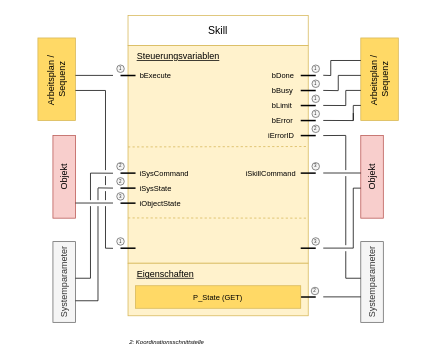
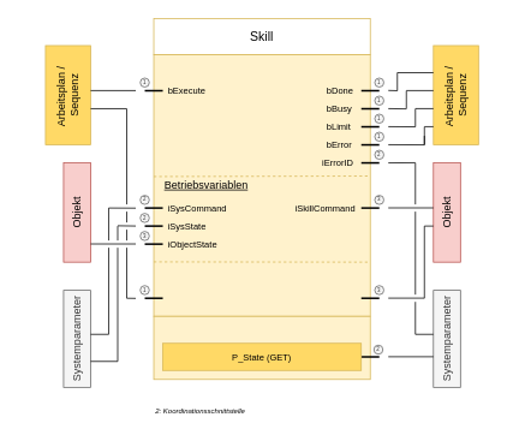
  <mxCell id="0" />
  <mxCell id="1" parent="0" />
  <mxCell id="2" value="Skill" style="rounded=0;whiteSpace=wrap;html=1;fillColor=#ffffff;strokeColor=#d6b656;fontSize=14;" vertex="1" parent="1"><mxGeometry x="170" y="20" width="240" height="40" as="geometry" /></mxCell>
  <mxCell id="3" value="" style="rounded=0;whiteSpace=wrap;html=1;fillColor=#fff2cc;strokeColor=#d6b656;" vertex="1" parent="1"><mxGeometry x="170" y="60" width="240" height="290" as="geometry" /></mxCell>
- <mxCell id="4" value="Steuerungsvariablen" style="text;html=1;align=left;verticalAlign=middle;whiteSpace=wrap;rounded=0;fontStyle=4" vertex="1" parent="1"><mxGeometry x="180" y="60" width="120" height="30" as="geometry" /></mxCell>
  <mxCell id="5" style="edgeStyle=orthogonalEdgeStyle;rounded=0;orthogonalLoop=1;jettySize=auto;html=1;endArrow=none;endFill=0;strokeWidth=2;" edge="1" parent="1" source="6"><mxGeometry relative="1" as="geometry"><mxPoint x="420" y="100" as="targetPoint" /></mxGeometry></mxCell>
  <mxCell id="6" value="" style="rounded=0;whiteSpace=wrap;html=1;fillColor=none;strokeColor=none;" vertex="1" parent="1"><mxGeometry x="180" y="90" width="220" height="20" as="geometry" /></mxCell>
  <mxCell id="7" value="" style="endArrow=none;html=1;rounded=0;strokeWidth=2;" edge="1" parent="1" source="6"><mxGeometry width="50" height="50" relative="1" as="geometry"><mxPoint x="220" y="160" as="sourcePoint" /><mxPoint x="160" y="100" as="targetPoint" /></mxGeometry></mxCell>
  <mxCell id="8" style="edgeStyle=orthogonalEdgeStyle;rounded=0;orthogonalLoop=1;jettySize=auto;html=1;endArrow=none;endFill=0;strokeWidth=2;" edge="1" parent="1" source="9"><mxGeometry relative="1" as="geometry"><mxPoint x="420" y="120" as="targetPoint" /></mxGeometry></mxCell>
  <mxCell id="9" value="" style="rounded=0;whiteSpace=wrap;html=1;fillColor=none;strokeColor=none;" vertex="1" parent="1"><mxGeometry x="180" y="110" width="220" height="20" as="geometry" /></mxCell>
  <mxCell id="10" style="edgeStyle=orthogonalEdgeStyle;rounded=0;orthogonalLoop=1;jettySize=auto;html=1;endArrow=none;endFill=0;strokeWidth=2;" edge="1" parent="1" source="11"><mxGeometry relative="1" as="geometry"><mxPoint x="420" y="140" as="targetPoint" /></mxGeometry></mxCell>
  <mxCell id="11" value="" style="rounded=0;whiteSpace=wrap;html=1;fillColor=none;strokeColor=none;" vertex="1" parent="1"><mxGeometry x="180" y="130" width="220" height="20" as="geometry" /></mxCell>
  <mxCell id="12" style="edgeStyle=orthogonalEdgeStyle;rounded=0;orthogonalLoop=1;jettySize=auto;html=1;endArrow=none;endFill=0;strokeWidth=2;" edge="1" parent="1" source="13"><mxGeometry relative="1" as="geometry"><mxPoint x="420" y="160" as="targetPoint" /></mxGeometry></mxCell>
  <mxCell id="13" value="" style="rounded=0;whiteSpace=wrap;html=1;fillColor=none;strokeColor=none;" vertex="1" parent="1"><mxGeometry x="180" y="150" width="220" height="20" as="geometry" /></mxCell>
  <mxCell id="14" style="edgeStyle=orthogonalEdgeStyle;rounded=0;orthogonalLoop=1;jettySize=auto;html=1;endArrow=none;endFill=0;strokeWidth=2;" edge="1" parent="1" source="15"><mxGeometry relative="1" as="geometry"><mxPoint x="420" y="180" as="targetPoint" /></mxGeometry></mxCell>
  <mxCell id="15" value="" style="rounded=0;whiteSpace=wrap;html=1;fillColor=none;strokeColor=none;" vertex="1" parent="1"><mxGeometry x="180" y="170" width="220" height="20" as="geometry" /></mxCell>
  <mxCell id="16" value="bExecute" style="text;html=1;align=left;verticalAlign=middle;whiteSpace=wrap;rounded=0;fontStyle=0;fontSize=10;" vertex="1" parent="1"><mxGeometry x="184" y="95" width="76" height="10" as="geometry" /></mxCell>
  <mxCell id="17" value="bDone" style="text;html=1;align=left;verticalAlign=middle;whiteSpace=wrap;rounded=0;fontStyle=0;fontSize=10;" vertex="1" parent="1"><mxGeometry x="360" y="95" width="40" height="10" as="geometry" /></mxCell>
  <mxCell id="18" value="bBusy" style="text;html=1;align=left;verticalAlign=middle;whiteSpace=wrap;rounded=0;fontStyle=0;fontSize=10;" vertex="1" parent="1"><mxGeometry x="360" y="115" width="40" height="10" as="geometry" /></mxCell>
  <mxCell id="19" value="bLimit" style="text;html=1;align=left;verticalAlign=middle;whiteSpace=wrap;rounded=0;fontStyle=0;fontSize=10;" vertex="1" parent="1"><mxGeometry x="360" y="135" width="40" height="10" as="geometry" /></mxCell>
  <mxCell id="20" value="bError" style="text;html=1;align=left;verticalAlign=middle;whiteSpace=wrap;rounded=0;fontStyle=0;fontSize=10;" vertex="1" parent="1"><mxGeometry x="360" y="155" width="40" height="10" as="geometry" /></mxCell>
  <mxCell id="21" value="iErrorID" style="text;html=1;align=left;verticalAlign=middle;whiteSpace=wrap;rounded=0;fontStyle=0;fontSize=10;" vertex="1" parent="1"><mxGeometry x="355" y="175" width="45" height="10" as="geometry" /></mxCell>
+ <mxCell id="22" value="Betriebsvariablen" style="text;html=1;align=left;verticalAlign=middle;whiteSpace=wrap;rounded=0;fontStyle=4" vertex="1" parent="1"><mxGeometry x="180" y="190" width="120" height="30" as="geometry" /></mxCell>
  <mxCell id="23" style="edgeStyle=orthogonalEdgeStyle;rounded=0;orthogonalLoop=1;jettySize=auto;html=1;endArrow=none;endFill=0;strokeWidth=2;" edge="1" parent="1" source="24"><mxGeometry relative="1" as="geometry"><mxPoint x="420" y="230" as="targetPoint" /></mxGeometry></mxCell>
  <mxCell id="24" value="" style="rounded=0;whiteSpace=wrap;html=1;fillColor=none;strokeColor=none;" vertex="1" parent="1"><mxGeometry x="180" y="220" width="220" height="20" as="geometry" /></mxCell>
  <mxCell id="25" value="" style="endArrow=none;html=1;rounded=0;strokeWidth=2;" edge="1" parent="1" source="24"><mxGeometry width="50" height="50" relative="1" as="geometry"><mxPoint x="220" y="290" as="sourcePoint" /><mxPoint x="160" y="230" as="targetPoint" /></mxGeometry></mxCell>
  <mxCell id="26" value="iSysCommand" style="text;html=1;align=left;verticalAlign=middle;whiteSpace=wrap;rounded=0;fontStyle=0;fontSize=10;" vertex="1" parent="1"><mxGeometry x="184" y="225" width="76" height="10" as="geometry" /></mxCell>
  <mxCell id="27" value="iSkillCommand" style="text;html=1;align=left;verticalAlign=middle;whiteSpace=wrap;rounded=0;fontStyle=0;fontSize=10;" vertex="1" parent="1"><mxGeometry x="325" y="225" width="75" height="10" as="geometry" /></mxCell>
  <mxCell id="28" value="" style="rounded=0;whiteSpace=wrap;html=1;fillColor=none;strokeColor=none;" vertex="1" parent="1"><mxGeometry x="180" y="240" width="220" height="20" as="geometry" /></mxCell>
  <mxCell id="29" value="" style="endArrow=none;html=1;rounded=0;strokeWidth=2;" edge="1" parent="1" source="28"><mxGeometry width="50" height="50" relative="1" as="geometry"><mxPoint x="220" y="310" as="sourcePoint" /><mxPoint x="160" y="250" as="targetPoint" /></mxGeometry></mxCell>
  <mxCell id="30" value="iSysState" style="text;html=1;align=left;verticalAlign=middle;whiteSpace=wrap;rounded=0;fontStyle=0;fontSize=10;" vertex="1" parent="1"><mxGeometry x="184" y="245" width="76" height="10" as="geometry" /></mxCell>
  <mxCell id="31" value="" style="rounded=0;whiteSpace=wrap;html=1;fillColor=none;strokeColor=none;" vertex="1" parent="1"><mxGeometry x="180" y="260" width="220" height="20" as="geometry" /></mxCell>
  <mxCell id="32" value="" style="endArrow=none;html=1;rounded=0;strokeWidth=2;" edge="1" parent="1" source="31"><mxGeometry width="50" height="50" relative="1" as="geometry"><mxPoint x="220" y="330" as="sourcePoint" /><mxPoint x="160" y="270" as="targetPoint" /></mxGeometry></mxCell>
  <mxCell id="33" value="iObjectState" style="text;html=1;align=left;verticalAlign=middle;whiteSpace=wrap;rounded=0;fontStyle=0;fontSize=10;" vertex="1" parent="1"><mxGeometry x="184" y="265" width="76" height="10" as="geometry" /></mxCell>
  <mxCell id="34" style="edgeStyle=orthogonalEdgeStyle;rounded=0;orthogonalLoop=1;jettySize=auto;html=1;endArrow=none;endFill=0;strokeWidth=2;" edge="1" parent="1" source="35"><mxGeometry relative="1" as="geometry"><mxPoint x="420" y="330" as="targetPoint" /></mxGeometry></mxCell>
  <mxCell id="35" value="" style="rounded=0;whiteSpace=wrap;html=1;fillColor=none;strokeColor=none;" vertex="1" parent="1"><mxGeometry x="180" y="320" width="220" height="20" as="geometry" /></mxCell>
  <mxCell id="36" value="" style="endArrow=none;html=1;rounded=0;strokeWidth=2;" edge="1" parent="1" source="35"><mxGeometry width="50" height="50" relative="1" as="geometry"><mxPoint x="220" y="390" as="sourcePoint" /><mxPoint x="160" y="330" as="targetPoint" /></mxGeometry></mxCell>
  <mxCell id="37" value="" style="rounded=0;whiteSpace=wrap;html=1;fillColor=#fff2cc;strokeColor=#d6b656;" vertex="1" parent="1"><mxGeometry x="170" y="350" width="240" height="70" as="geometry" /></mxCell>
- <mxCell id="38" value="Eigenschaften" style="text;html=1;align=left;verticalAlign=middle;whiteSpace=wrap;rounded=0;fontStyle=4" vertex="1" parent="1"><mxGeometry x="180" y="350" width="120" height="30" as="geometry" /></mxCell>
  <mxCell id="39" style="edgeStyle=orthogonalEdgeStyle;rounded=0;orthogonalLoop=1;jettySize=auto;html=1;endArrow=none;endFill=0;strokeWidth=2;" edge="1" parent="1" source="40"><mxGeometry relative="1" as="geometry"><mxPoint x="420" y="395" as="targetPoint" /></mxGeometry></mxCell>
  <mxCell id="40" value="&lt;font style=&quot;font-size: 10px;&quot;&gt;P_State (GET)&lt;/font&gt;" style="rounded=0;whiteSpace=wrap;html=1;fillColor=#ffd966;strokeColor=#d6b656;fontSize=14;" vertex="1" parent="1"><mxGeometry x="180" y="380" width="220" height="30" as="geometry" /></mxCell>
  <mxCell id="41" value="" style="endArrow=none;html=1;rounded=0;fillColor=#fff2cc;strokeColor=#d6b656;entryX=1;entryY=0.464;entryDx=0;entryDy=0;entryPerimeter=0;exitX=0;exitY=0.466;exitDx=0;exitDy=0;exitPerimeter=0;strokeWidth=1;dashed=1;" edge="1" parent="1" source="3" target="3"><mxGeometry width="50" height="50" relative="1" as="geometry"><mxPoint x="110" y="180" as="sourcePoint" /><mxPoint x="160" y="130" as="targetPoint" /></mxGeometry></mxCell>
  <mxCell id="42" value="" style="endArrow=none;html=1;rounded=0;fillColor=#fff2cc;strokeColor=#d6b656;exitX=0;exitY=0.792;exitDx=0;exitDy=0;exitPerimeter=0;strokeWidth=1;dashed=1;entryX=1;entryY=0.793;entryDx=0;entryDy=0;entryPerimeter=0;" edge="1" parent="1" source="3" target="3"><mxGeometry width="50" height="50" relative="1" as="geometry"><mxPoint x="169" y="289" as="sourcePoint" /><mxPoint x="410" y="290" as="targetPoint" /></mxGeometry></mxCell>
  <mxCell id="43" value="Arbeitsplan /&amp;nbsp;&lt;div&gt;Sequenz&lt;/div&gt;" style="rounded=0;whiteSpace=wrap;html=1;rotation=-90;fillColor=#FFD966;strokeColor=#d6b656;" vertex="1" parent="1"><mxGeometry x="20" y="80" width="110" height="50" as="geometry" /></mxCell>
  <mxCell id="44" value="Objekt" style="rounded=0;whiteSpace=wrap;html=1;rotation=-90;fillColor=#f8cecc;strokeColor=#b85450;" vertex="1" parent="1"><mxGeometry x="440" y="220" width="110" height="30" as="geometry" /></mxCell>
  <mxCell id="45" value="Systemparameter" style="rounded=0;whiteSpace=wrap;html=1;rotation=-90;fillColor=#f5f5f5;fontColor=#333333;strokeColor=#666666;" vertex="1" parent="1"><mxGeometry x="441.25" y="360" width="107.5" height="30" as="geometry" /></mxCell>
  <mxCell id="46" value="Arbeitsplan /&amp;nbsp;&lt;div&gt;Sequenz&lt;/div&gt;" style="rounded=0;whiteSpace=wrap;html=1;rotation=-90;fillColor=#FFD966;strokeColor=#d6b656;" vertex="1" parent="1"><mxGeometry x="450" y="80" width="110" height="50" as="geometry" /></mxCell>
  <mxCell id="47" value="Objekt" style="rounded=0;whiteSpace=wrap;html=1;rotation=-90;fillColor=#f8cecc;strokeColor=#b85450;" vertex="1" parent="1"><mxGeometry x="30" y="220" width="110" height="30" as="geometry" /></mxCell>
  <mxCell id="48" value="Systemparameter" style="rounded=0;whiteSpace=wrap;html=1;rotation=-90;fillColor=#f5f5f5;fontColor=#333333;strokeColor=#666666;" vertex="1" parent="1"><mxGeometry x="31.25" y="360" width="107.5" height="30" as="geometry" /></mxCell>
  <mxCell id="49" value="" style="endArrow=none;html=1;rounded=0;" edge="1" parent="1"><mxGeometry width="50" height="50" relative="1" as="geometry"><mxPoint x="100" y="99.86" as="sourcePoint" /><mxPoint x="150" y="99.86" as="targetPoint" /></mxGeometry></mxCell>
  <mxCell id="50" value="" style="endArrow=none;html=1;rounded=0;" edge="1" parent="1"><mxGeometry width="50" height="50" relative="1" as="geometry"><mxPoint x="430" y="99.71" as="sourcePoint" /><mxPoint x="440" y="100" as="targetPoint" /></mxGeometry></mxCell>
  <mxCell id="51" value="" style="endArrow=none;html=1;rounded=0;" edge="1" parent="1"><mxGeometry width="50" height="50" relative="1" as="geometry"><mxPoint x="430" y="119.85" as="sourcePoint" /><mxPoint x="450" y="120.14" as="targetPoint" /></mxGeometry></mxCell>
  <mxCell id="52" value="" style="endArrow=none;html=1;rounded=0;" edge="1" parent="1"><mxGeometry width="50" height="50" relative="1" as="geometry"><mxPoint x="430" y="139.86" as="sourcePoint" /><mxPoint x="460" y="140" as="targetPoint" /></mxGeometry></mxCell>
  <mxCell id="53" value="" style="endArrow=none;html=1;rounded=0;" edge="1" parent="1"><mxGeometry width="50" height="50" relative="1" as="geometry"><mxPoint x="430" y="159.86" as="sourcePoint" /><mxPoint x="470" y="160" as="targetPoint" /></mxGeometry></mxCell>
  <mxCell id="54" value="" style="endArrow=none;html=1;rounded=0;" edge="1" parent="1"><mxGeometry width="50" height="50" relative="1" as="geometry"><mxPoint x="440" y="80" as="sourcePoint" /><mxPoint x="440" y="100" as="targetPoint" /></mxGeometry></mxCell>
  <mxCell id="55" value="" style="endArrow=none;html=1;rounded=0;" edge="1" parent="1"><mxGeometry width="50" height="50" relative="1" as="geometry"><mxPoint x="450" y="100" as="sourcePoint" /><mxPoint x="450" y="120" as="targetPoint" /></mxGeometry></mxCell>
  <mxCell id="56" value="" style="endArrow=none;html=1;rounded=0;" edge="1" parent="1"><mxGeometry width="50" height="50" relative="1" as="geometry"><mxPoint x="460" y="120" as="sourcePoint" /><mxPoint x="460" y="140" as="targetPoint" /></mxGeometry></mxCell>
  <mxCell id="57" value="" style="endArrow=none;html=1;rounded=0;" edge="1" parent="1"><mxGeometry width="50" height="50" relative="1" as="geometry"><mxPoint x="470" y="150" as="sourcePoint" /><mxPoint x="470" y="140" as="targetPoint" /><Array as="points"><mxPoint x="470" y="160" /></Array></mxGeometry></mxCell>
  <mxCell id="58" value="" style="endArrow=none;html=1;rounded=0;" edge="1" parent="1"><mxGeometry width="50" height="50" relative="1" as="geometry"><mxPoint x="440" y="80" as="sourcePoint" /><mxPoint x="480" y="80" as="targetPoint" /></mxGeometry></mxCell>
  <mxCell id="59" value="" style="endArrow=none;html=1;rounded=0;" edge="1" parent="1"><mxGeometry width="50" height="50" relative="1" as="geometry"><mxPoint x="450" y="99.86" as="sourcePoint" /><mxPoint x="480" y="99.86" as="targetPoint" /></mxGeometry></mxCell>
  <mxCell id="60" value="" style="endArrow=none;html=1;rounded=0;" edge="1" parent="1"><mxGeometry width="50" height="50" relative="1" as="geometry"><mxPoint x="460" y="119.86" as="sourcePoint" /><mxPoint x="480" y="119.86" as="targetPoint" /></mxGeometry></mxCell>
  <mxCell id="61" value="" style="endArrow=none;html=1;rounded=0;" edge="1" parent="1"><mxGeometry width="50" height="50" relative="1" as="geometry"><mxPoint x="470" y="139.86" as="sourcePoint" /><mxPoint x="480" y="139.86" as="targetPoint" /></mxGeometry></mxCell>
  <mxCell id="62" value="" style="endArrow=none;html=1;rounded=0;" edge="1" parent="1"><mxGeometry width="50" height="50" relative="1" as="geometry"><mxPoint x="430" y="229.86" as="sourcePoint" /><mxPoint x="480" y="229.86" as="targetPoint" /></mxGeometry></mxCell>
  <mxCell id="63" value="" style="endArrow=none;html=1;rounded=0;" edge="1" parent="1"><mxGeometry width="50" height="50" relative="1" as="geometry"><mxPoint x="430" y="329.86" as="sourcePoint" /><mxPoint x="470" y="329.86" as="targetPoint" /></mxGeometry></mxCell>
  <mxCell id="64" value="" style="endArrow=none;html=1;rounded=0;" edge="1" parent="1"><mxGeometry width="50" height="50" relative="1" as="geometry"><mxPoint x="470" y="250" as="sourcePoint" /><mxPoint x="470" y="330" as="targetPoint" /></mxGeometry></mxCell>
  <mxCell id="65" value="" style="endArrow=none;html=1;rounded=0;" edge="1" parent="1"><mxGeometry width="50" height="50" relative="1" as="geometry"><mxPoint x="480" y="250" as="sourcePoint" /><mxPoint x="470" y="250" as="targetPoint" /></mxGeometry></mxCell>
  <mxCell id="66" value="" style="endArrow=none;html=1;rounded=0;" edge="1" parent="1"><mxGeometry width="50" height="50" relative="1" as="geometry"><mxPoint x="430" y="394.83" as="sourcePoint" /><mxPoint x="480" y="394.83" as="targetPoint" /></mxGeometry></mxCell>
  <mxCell id="67" value="" style="endArrow=none;html=1;rounded=0;" edge="1" parent="1"><mxGeometry width="50" height="50" relative="1" as="geometry"><mxPoint x="100" y="269.83" as="sourcePoint" /><mxPoint x="150" y="269.83" as="targetPoint" /></mxGeometry></mxCell>
  <mxCell id="68" value="" style="endArrow=none;html=1;rounded=0;" edge="1" parent="1"><mxGeometry width="50" height="50" relative="1" as="geometry"><mxPoint x="130" y="249.67" as="sourcePoint" /><mxPoint x="150" y="249.96" as="targetPoint" /></mxGeometry></mxCell>
  <mxCell id="69" value="" style="endArrow=none;html=1;rounded=0;" edge="1" parent="1"><mxGeometry width="50" height="50" relative="1" as="geometry"><mxPoint x="120" y="230" as="sourcePoint" /><mxPoint x="150" y="230.12" as="targetPoint" /></mxGeometry></mxCell>
  <mxCell id="70" value="" style="endArrow=none;html=1;rounded=0;endSize=6;startSize=6;targetPerimeterSpacing=0;" edge="1" parent="1"><mxGeometry width="50" height="50" relative="1" as="geometry"><mxPoint x="130" y="250" as="sourcePoint" /><mxPoint x="130" y="266" as="targetPoint" /></mxGeometry></mxCell>
  <mxCell id="71" value="" style="endArrow=none;html=1;rounded=0;" edge="1" parent="1"><mxGeometry width="50" height="50" relative="1" as="geometry"><mxPoint x="130" y="274" as="sourcePoint" /><mxPoint x="130" y="400" as="targetPoint" /></mxGeometry></mxCell>
  <mxCell id="72" value="" style="endArrow=none;html=1;rounded=0;" edge="1" parent="1"><mxGeometry width="50" height="50" relative="1" as="geometry"><mxPoint x="100" y="400" as="sourcePoint" /><mxPoint x="130" y="400" as="targetPoint" /></mxGeometry></mxCell>
  <mxCell id="73" value="" style="endArrow=none;html=1;rounded=0;" edge="1" parent="1"><mxGeometry width="50" height="50" relative="1" as="geometry"><mxPoint x="120" y="230" as="sourcePoint" /><mxPoint x="120" y="266" as="targetPoint" /></mxGeometry></mxCell>
  <mxCell id="74" value="" style="endArrow=none;html=1;rounded=0;" edge="1" parent="1"><mxGeometry width="50" height="50" relative="1" as="geometry"><mxPoint x="120" y="274" as="sourcePoint" /><mxPoint x="120" y="370" as="targetPoint" /></mxGeometry></mxCell>
  <mxCell id="75" value="" style="endArrow=none;html=1;rounded=0;" edge="1" parent="1"><mxGeometry width="50" height="50" relative="1" as="geometry"><mxPoint x="120" y="370" as="sourcePoint" /><mxPoint x="100" y="370" as="targetPoint" /></mxGeometry></mxCell>
  <mxCell id="76" value="" style="endArrow=none;html=1;rounded=0;" edge="1" parent="1"><mxGeometry width="50" height="50" relative="1" as="geometry"><mxPoint x="430" y="180" as="sourcePoint" /><mxPoint x="460" y="179.8" as="targetPoint" /></mxGeometry></mxCell>
  <mxCell id="77" value="" style="endArrow=none;html=1;rounded=0;" edge="1" parent="1"><mxGeometry width="50" height="50" relative="1" as="geometry"><mxPoint x="460" y="226" as="sourcePoint" /><mxPoint x="460" y="180" as="targetPoint" /></mxGeometry></mxCell>
  <mxCell id="78" value="" style="endArrow=none;html=1;rounded=0;" edge="1" parent="1"><mxGeometry width="50" height="50" relative="1" as="geometry"><mxPoint x="460" y="326" as="sourcePoint" /><mxPoint x="460" y="234" as="targetPoint" /></mxGeometry></mxCell>
  <mxCell id="79" value="" style="endArrow=none;html=1;rounded=0;" edge="1" parent="1"><mxGeometry width="50" height="50" relative="1" as="geometry"><mxPoint x="460" y="370" as="sourcePoint" /><mxPoint x="460" y="334" as="targetPoint" /></mxGeometry></mxCell>
  <mxCell id="80" value="" style="endArrow=none;html=1;rounded=0;" edge="1" parent="1"><mxGeometry width="50" height="50" relative="1" as="geometry"><mxPoint x="460" y="370" as="sourcePoint" /><mxPoint x="480" y="370" as="targetPoint" /></mxGeometry></mxCell>
  <mxCell id="81" value="" style="endArrow=none;html=1;rounded=0;" edge="1" parent="1"><mxGeometry width="50" height="50" relative="1" as="geometry"><mxPoint x="140" y="330" as="sourcePoint" /><mxPoint x="150" y="330.14" as="targetPoint" /></mxGeometry></mxCell>
  <mxCell id="82" value="" style="endArrow=none;html=1;rounded=0;" edge="1" parent="1"><mxGeometry width="50" height="50" relative="1" as="geometry"><mxPoint x="140" y="330" as="sourcePoint" /><mxPoint x="140" y="274" as="targetPoint" /></mxGeometry></mxCell>
  <mxCell id="83" value="" style="endArrow=none;html=1;rounded=0;" edge="1" parent="1"><mxGeometry width="50" height="50" relative="1" as="geometry"><mxPoint x="140" y="266" as="sourcePoint" /><mxPoint x="140" y="254" as="targetPoint" /></mxGeometry></mxCell>
  <mxCell id="84" value="" style="endArrow=none;html=1;rounded=0;" edge="1" parent="1"><mxGeometry width="50" height="50" relative="1" as="geometry"><mxPoint x="140" y="234" as="sourcePoint" /><mxPoint x="140" y="246" as="targetPoint" /></mxGeometry></mxCell>
  <mxCell id="85" value="" style="endArrow=none;html=1;rounded=0;" edge="1" parent="1"><mxGeometry width="50" height="50" relative="1" as="geometry"><mxPoint x="140" y="120" as="sourcePoint" /><mxPoint x="140" y="226" as="targetPoint" /></mxGeometry></mxCell>
  <mxCell id="86" value="" style="endArrow=none;html=1;rounded=0;" edge="1" parent="1"><mxGeometry width="50" height="50" relative="1" as="geometry"><mxPoint x="140" y="119.92" as="sourcePoint" /><mxPoint x="100" y="119.92" as="targetPoint" /></mxGeometry></mxCell>
  <mxCell id="87" value="2" style="ellipse;whiteSpace=wrap;html=1;aspect=fixed;fontSize=6;fillColor=#f5f5f5;fontColor=#333333;strokeColor=#666666;" vertex="1" parent="1"><mxGeometry x="415" y="166" width="10" height="10" as="geometry" /></mxCell>
  <mxCell id="88" value="2" style="ellipse;whiteSpace=wrap;html=1;aspect=fixed;fontSize=6;fillColor=#f5f5f5;fontColor=#333333;strokeColor=#666666;" vertex="1" parent="1"><mxGeometry x="414" y="382" width="10" height="10" as="geometry" /></mxCell>
  <mxCell id="89" value="2" style="ellipse;whiteSpace=wrap;html=1;aspect=fixed;fontSize=6;fillColor=#f5f5f5;fontColor=#333333;strokeColor=#666666;" vertex="1" parent="1"><mxGeometry x="155" y="216" width="10" height="10" as="geometry" /></mxCell>
  <mxCell id="90" value="2" style="ellipse;whiteSpace=wrap;html=1;aspect=fixed;fontSize=6;fillColor=#f5f5f5;fontColor=#333333;strokeColor=#666666;" vertex="1" parent="1"><mxGeometry x="155" y="236" width="10" height="10" as="geometry" /></mxCell>
  <mxCell id="91" value="3" style="ellipse;whiteSpace=wrap;html=1;aspect=fixed;fontSize=6;fillColor=#f5f5f5;fontColor=#333333;strokeColor=#666666;" vertex="1" parent="1"><mxGeometry x="155" y="256" width="10" height="10" as="geometry" /></mxCell>
  <mxCell id="92" value="3" style="ellipse;whiteSpace=wrap;html=1;aspect=fixed;fontSize=6;fillColor=#f5f5f5;fontColor=#333333;strokeColor=#666666;" vertex="1" parent="1"><mxGeometry x="415" y="216" width="10" height="10" as="geometry" /></mxCell>
  <mxCell id="93" value="3" style="ellipse;whiteSpace=wrap;html=1;aspect=fixed;fontSize=6;fillColor=#f5f5f5;fontColor=#333333;strokeColor=#666666;" vertex="1" parent="1"><mxGeometry x="415" y="316" width="10" height="10" as="geometry" /></mxCell>
  <mxCell id="94" value="2: Koordinationsschnittstelle" style="text;html=1;align=left;verticalAlign=middle;whiteSpace=wrap;rounded=0;fontSize=8;fontStyle=2" vertex="1" parent="1"><mxGeometry x="170" y="450" width="140" height="10" as="geometry" /></mxCell>
  <mxCell id="95" value="1" style="ellipse;whiteSpace=wrap;html=1;aspect=fixed;fontSize=6;fillColor=#f5f5f5;fontColor=#333333;strokeColor=#666666;" vertex="1" parent="1"><mxGeometry x="155" y="86" width="10" height="10" as="geometry" /></mxCell>
  <mxCell id="96" value="1" style="ellipse;whiteSpace=wrap;html=1;aspect=fixed;fontSize=6;fillColor=#f5f5f5;fontColor=#333333;strokeColor=#666666;" vertex="1" parent="1"><mxGeometry x="415" y="86" width="10" height="10" as="geometry" /></mxCell>
  <mxCell id="97" value="1" style="ellipse;whiteSpace=wrap;html=1;aspect=fixed;fontSize=6;fillColor=#f5f5f5;fontColor=#333333;strokeColor=#666666;" vertex="1" parent="1"><mxGeometry x="415" y="106" width="10" height="10" as="geometry" /></mxCell>
  <mxCell id="98" value="1" style="ellipse;whiteSpace=wrap;html=1;aspect=fixed;fontSize=6;fillColor=#f5f5f5;fontColor=#333333;strokeColor=#666666;" vertex="1" parent="1"><mxGeometry x="415" y="126" width="10" height="10" as="geometry" /></mxCell>
  <mxCell id="99" value="1" style="ellipse;whiteSpace=wrap;html=1;aspect=fixed;fontSize=6;fillColor=#f5f5f5;fontColor=#333333;strokeColor=#666666;" vertex="1" parent="1"><mxGeometry x="415" y="146" width="10" height="10" as="geometry" /></mxCell>
  <mxCell id="100" value="1" style="ellipse;whiteSpace=wrap;html=1;aspect=fixed;fontSize=6;fillColor=#f5f5f5;fontColor=#333333;strokeColor=#666666;" vertex="1" parent="1"><mxGeometry x="155" y="316" width="10" height="10" as="geometry" /></mxCell>
